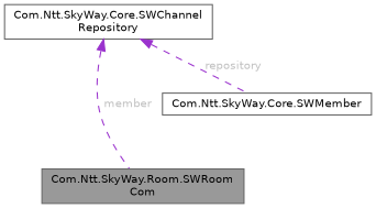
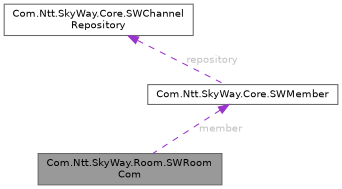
  digraph {
    node [color=gray40 fillcolor=white fontname=Helvetica fontsize=10 shape=box style=filled]
    edge [color=darkorchid3 dir=back fontcolor=grey fontname=Helvetica fontsize=10 labelfontname=Helvetica labelfontsize=10 style=dashed]
    n1 [fillcolor=grey60 fontcolor=black height=0.2 label="Com.Ntt.SkyWay.Room.SWRoom\lCom" width=0.4]
    n2 [height=0.2 label="Com.Ntt.SkyWay.Core.SWMember" width=0.4]
    n3 [height=0.2 label="Com.Ntt.SkyWay.Core.SWChannel\lRepository" width=0.4]
-   n3 -> n1 [label=" member"]
+   n2 -> n1 [label=" member"]
    n3 -> n2 [label=" repository"]
  }
